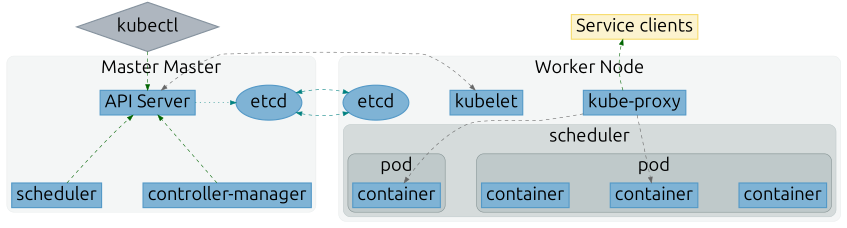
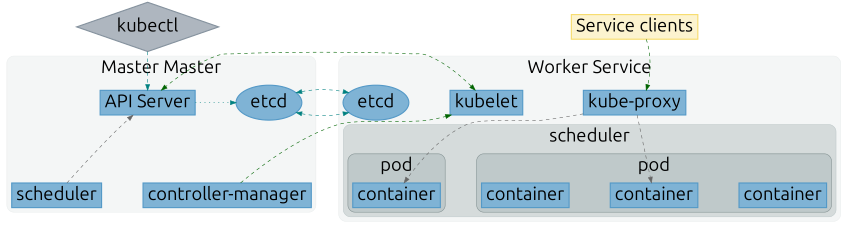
  digraph {
    color="#EAEDED"
    compound=true
    fillcolor="#F4F6F6"
    fontname=Ubuntu
    fontsize=32
    nodesep=1.0
    rankdir=TB
    style="rounded, filled"
    node [color="#5499C7" fillcolor="#7FB3D5" fontname=Ubuntu fontsize=32 shape=rectangle style="filled, bold"]
    edge [color=teal fontname=Ubuntu style=dashed]
    kubectl [color="#85929E" fillcolor="#AEB6BF" shape=diamond]
    n2 [color="#F7DC6F" fillcolor="#FCF3CF" label="Service clients"]
    n3 [label="API Server"]
    etcd [shape=oval]
    scheduler
    n6 [label="controller-manager"]
    n7 [label="kube-proxy"]
    n8 [label=kubelet]
    n9 [label=container]
    n10 [label=container]
    n11 [label=container]
    n12 [label=container]
    n13 [label=etcd shape=oval]
    subgraph sub_1 {
      rank=same
      kubectl
      n2
    }
    subgraph cluster_2 {
      label="Master Master"
      subgraph sub_3 {
        label="Master Node"
        rank=same
        n3
        etcd
      }
      subgraph sub_4 {
        label="Master Node"
        rank=max
        scheduler
        n6
      }
    }
    subgraph cluster_5 {
-     label="Worker Node"
+     label="Worker Service"
      n13
      subgraph sub_6 {
        label="Worker Node"
        rank=min
        n7
        n8
      }
      subgraph cluster_7 {
        color="#BFC9CA"
        fillcolor="#D5DBDB"
        label=scheduler
        subgraph cluster_8 {
          color="#839192"
          fillcolor="#BFC9CA"
          label=pod
          n9
          n10
          n11
        }
        subgraph cluster_9 {
          color="#839192"
          fillcolor="#BFC9CA"
          label=pod
          n12
        }
      }
    }
-   kubectl -> n3 [color=darkgreen]
-   n7 -> n2 [color=darkgreen]
+   kubectl -> n3
+   n2 -> n7 [color=darkgreen]
    n3 -> etcd [style=dotted]
    etcd -> n13 [dir=both]
-   scheduler -> n3 [color=darkgreen]
-   n6 -> n3 [color=darkgreen]
+   scheduler -> n3 [color=gray40]
+   n6 -> n8 [color=darkgreen]
    n7 -> n10 [color=gray40]
    n7 -> n12 [color=gray40]
-   n8 -> n3 [color=gray40 dir=both]
+   n8 -> n3 [color=darkgreen dir=both]
  }
